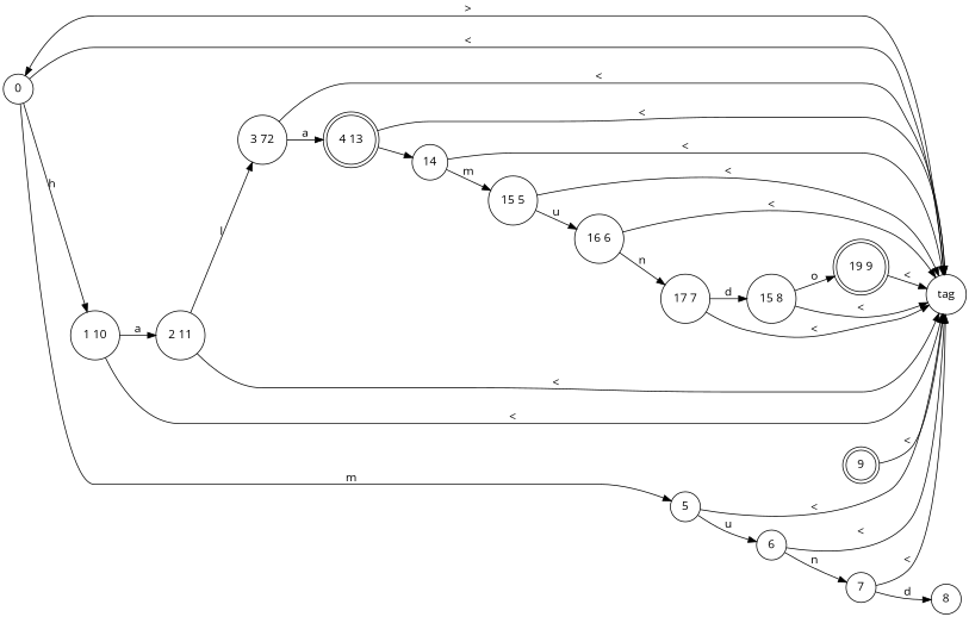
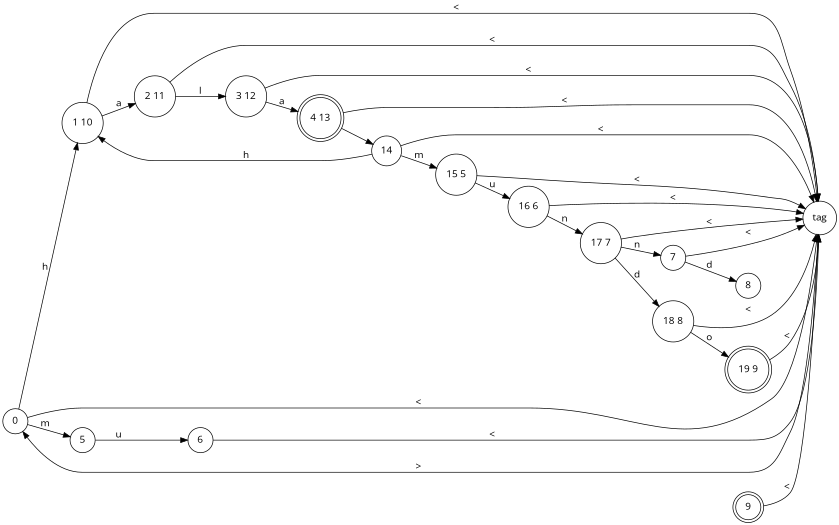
  digraph {
    fontname="Open Sans"
    rankdir=LR
    node [fontname="Open Sans" shape=circle]
    edge [fontname="Open Sans"]
    n1 [label=0]
    n2 [label="1 10"]
    n3 [label=tag]
    n4 [label=5]
    n5 [label="2 11"]
    n6 [label=6]
-   n7 [label="3 72"]
+   n7 [label="3 12"]
    n8 [label=7]
    n9 [label="4 13" shape=doublecircle]
    n10 [label=8]
    n11 [label=14]
    n12 [label="15 5"]
    n13 [label=9 shape=doublecircle]
    n14 [label="16 6"]
    n15 [label="17 7"]
-   n16 [label="15 8"]
+   n16 [label="18 8"]
    n17 [label="19 9" shape=doublecircle]
    n1 -> n2 [label=h]
    n1 -> n3 [label="<"]
    n1 -> n4 [label=m]
    n2 -> n3 [label="<"]
    n2 -> n5 [label=a]
    n3 -> n1 [label=">"]
-   n4 -> n3 [label="<"]
    n4 -> n6 [label=u]
    n5 -> n3 [label="<"]
    n5 -> n7 [label=l]
    n6 -> n3 [label="<"]
-   n6 -> n8 [label=n]
+   n15 -> n8 [label=n]
    n7 -> n3 [label="<"]
    n7 -> n9 [label=a]
    n8 -> n3 [label="<"]
    n8 -> n10 [label=d]
    n9 -> n3 [label="<"]
    n9 -> n11 [label=" "]
+   n11 -> n2 [label=h]
    n11 -> n3 [label="<"]
    n11 -> n12 [label=m]
    n12 -> n3 [label="<"]
    n12 -> n14 [label=u]
    n13 -> n3 [label="<"]
    n14 -> n3 [label="<"]
    n14 -> n15 [label=n]
    n15 -> n3 [label="<"]
    n15 -> n16 [label=d]
    n16 -> n3 [label="<"]
    n16 -> n17 [label=o]
    n17 -> n3 [label="<"]
  }
